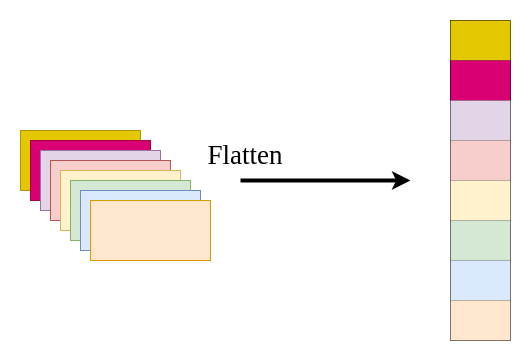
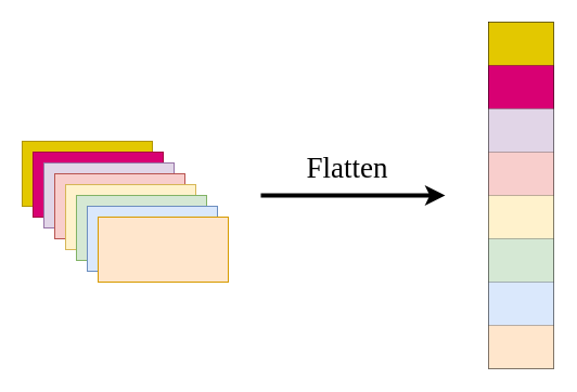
  <mxCell id="0" />
  <mxCell id="1" parent="0" />
  <mxCell id="2" value="" style="rounded=0;whiteSpace=wrap;html=1;fillColor=#e3c800;strokeColor=#B09500;fontColor=#ffffff;" vertex="1" parent="1"><mxGeometry x="20" y="130" width="120" height="60" as="geometry" /></mxCell>
  <mxCell id="3" value="" style="rounded=0;whiteSpace=wrap;html=1;fillColor=#d80073;strokeColor=#A50040;fontColor=#ffffff;" vertex="1" parent="1"><mxGeometry x="30" y="140" width="120" height="60" as="geometry" /></mxCell>
  <mxCell id="4" value="" style="rounded=0;whiteSpace=wrap;html=1;fillColor=#e1d5e7;strokeColor=#9673a6;" vertex="1" parent="1"><mxGeometry x="40" y="150" width="120" height="60" as="geometry" /></mxCell>
  <mxCell id="5" value="" style="rounded=0;whiteSpace=wrap;html=1;fillColor=#f8cecc;strokeColor=#b85450;" vertex="1" parent="1"><mxGeometry x="50" y="160" width="120" height="60" as="geometry" /></mxCell>
  <mxCell id="6" value="" style="rounded=0;whiteSpace=wrap;html=1;fillColor=#fff2cc;strokeColor=#d6b656;" vertex="1" parent="1"><mxGeometry x="60" y="170" width="120" height="60" as="geometry" /></mxCell>
  <mxCell id="7" value="" style="rounded=0;whiteSpace=wrap;html=1;fillColor=#d5e8d4;strokeColor=#82b366;" vertex="1" parent="1"><mxGeometry x="70" y="180" width="120" height="60" as="geometry" /></mxCell>
  <mxCell id="8" value="" style="rounded=0;whiteSpace=wrap;html=1;fillColor=#dae8fc;strokeColor=#6c8ebf;" vertex="1" parent="1"><mxGeometry x="80" y="190" width="120" height="60" as="geometry" /></mxCell>
  <mxCell id="9" value="" style="rounded=0;whiteSpace=wrap;html=1;fillColor=#ffe6cc;strokeColor=#d79b00;" vertex="1" parent="1"><mxGeometry x="90" y="200" width="120" height="60" as="geometry" /></mxCell>
  <mxCell id="10" value="" style="endArrow=classic;html=1;strokeWidth=4;" edge="1" parent="1"><mxGeometry width="50" height="50" relative="1" as="geometry"><mxPoint x="240" y="180" as="sourcePoint" /><mxPoint x="410" y="180" as="targetPoint" /></mxGeometry></mxCell>
  <mxCell id="11" value="" style="shape=table;html=1;whiteSpace=wrap;startSize=0;container=1;collapsible=0;childLayout=tableLayout;" vertex="1" parent="1"><mxGeometry x="450" y="20" width="60" height="320" as="geometry" /></mxCell>
  <mxCell id="12" style="shape=partialRectangle;html=1;whiteSpace=wrap;collapsible=0;dropTarget=0;pointerEvents=0;fillColor=none;top=0;left=0;bottom=0;right=0;points=[[0,0.5],[1,0.5]];portConstraint=eastwest;" vertex="1" parent="11"><mxGeometry width="60" height="40" as="geometry" /></mxCell>
  <mxCell id="13" style="shape=partialRectangle;html=1;whiteSpace=wrap;connectable=0;overflow=hidden;fillColor=#e3c800;top=0;left=0;bottom=0;right=0;strokeColor=#B09500;fontColor=#ffffff;" vertex="1" parent="12"><mxGeometry width="60" height="40" as="geometry" /></mxCell>
  <mxCell id="14" style="shape=partialRectangle;html=1;whiteSpace=wrap;collapsible=0;dropTarget=0;pointerEvents=0;fillColor=none;top=0;left=0;bottom=0;right=0;points=[[0,0.5],[1,0.5]];portConstraint=eastwest;" vertex="1" parent="11"><mxGeometry y="40" width="60" height="40" as="geometry" /></mxCell>
  <mxCell id="15" style="shape=partialRectangle;html=1;whiteSpace=wrap;connectable=0;overflow=hidden;fillColor=#d80073;top=0;left=0;bottom=0;right=0;strokeColor=#A50040;fontColor=#ffffff;" vertex="1" parent="14"><mxGeometry width="60" height="40" as="geometry" /></mxCell>
  <mxCell id="16" value="" style="shape=partialRectangle;html=1;whiteSpace=wrap;collapsible=0;dropTarget=0;pointerEvents=0;fillColor=none;top=0;left=0;bottom=0;right=0;points=[[0,0.5],[1,0.5]];portConstraint=eastwest;" vertex="1" parent="11"><mxGeometry y="80" width="60" height="40" as="geometry" /></mxCell>
  <mxCell id="17" value="" style="shape=partialRectangle;html=1;whiteSpace=wrap;connectable=0;overflow=hidden;fillColor=#e1d5e7;top=0;left=0;bottom=0;right=0;strokeColor=#9673a6;" vertex="1" parent="16"><mxGeometry width="60" height="40" as="geometry" /></mxCell>
  <mxCell id="18" value="" style="shape=partialRectangle;html=1;whiteSpace=wrap;collapsible=0;dropTarget=0;pointerEvents=0;fillColor=none;top=0;left=0;bottom=0;right=0;points=[[0,0.5],[1,0.5]];portConstraint=eastwest;" vertex="1" parent="11"><mxGeometry y="120" width="60" height="40" as="geometry" /></mxCell>
  <mxCell id="19" value="" style="shape=partialRectangle;html=1;whiteSpace=wrap;connectable=0;overflow=hidden;fillColor=#f8cecc;top=0;left=0;bottom=0;right=0;strokeColor=#b85450;" vertex="1" parent="18"><mxGeometry width="60" height="40" as="geometry" /></mxCell>
  <mxCell id="20" value="" style="shape=partialRectangle;html=1;whiteSpace=wrap;collapsible=0;dropTarget=0;pointerEvents=0;fillColor=none;top=0;left=0;bottom=0;right=0;points=[[0,0.5],[1,0.5]];portConstraint=eastwest;" vertex="1" parent="11"><mxGeometry y="160" width="60" height="40" as="geometry" /></mxCell>
  <mxCell id="21" value="" style="shape=partialRectangle;html=1;whiteSpace=wrap;connectable=0;overflow=hidden;fillColor=#fff2cc;top=0;left=0;bottom=0;right=0;strokeColor=#d6b656;" vertex="1" parent="20"><mxGeometry width="60" height="40" as="geometry" /></mxCell>
  <mxCell id="22" value="" style="shape=partialRectangle;html=1;whiteSpace=wrap;collapsible=0;dropTarget=0;pointerEvents=0;fillColor=none;top=0;left=0;bottom=0;right=0;points=[[0,0.5],[1,0.5]];portConstraint=eastwest;" vertex="1" parent="11"><mxGeometry y="200" width="60" height="40" as="geometry" /></mxCell>
  <mxCell id="23" value="" style="shape=partialRectangle;html=1;whiteSpace=wrap;connectable=0;overflow=hidden;fillColor=#d5e8d4;top=0;left=0;bottom=0;right=0;strokeColor=#82b366;" vertex="1" parent="22"><mxGeometry width="60" height="40" as="geometry" /></mxCell>
  <mxCell id="24" value="" style="shape=partialRectangle;html=1;whiteSpace=wrap;collapsible=0;dropTarget=0;pointerEvents=0;fillColor=none;top=0;left=0;bottom=0;right=0;points=[[0,0.5],[1,0.5]];portConstraint=eastwest;" vertex="1" parent="11"><mxGeometry y="240" width="60" height="40" as="geometry" /></mxCell>
  <mxCell id="25" value="" style="shape=partialRectangle;html=1;whiteSpace=wrap;connectable=0;overflow=hidden;fillColor=#dae8fc;top=0;left=0;bottom=0;right=0;strokeColor=#6c8ebf;" vertex="1" parent="24"><mxGeometry width="60" height="40" as="geometry" /></mxCell>
  <mxCell id="26" value="" style="shape=partialRectangle;html=1;whiteSpace=wrap;collapsible=0;dropTarget=0;pointerEvents=0;fillColor=none;top=0;left=0;bottom=0;right=0;points=[[0,0.5],[1,0.5]];portConstraint=eastwest;" vertex="1" parent="11"><mxGeometry y="280" width="60" height="40" as="geometry" /></mxCell>
  <mxCell id="27" value="" style="shape=partialRectangle;html=1;whiteSpace=wrap;connectable=0;overflow=hidden;fillColor=#ffe6cc;top=0;left=0;bottom=0;right=0;strokeColor=#d79b00;" vertex="1" parent="26"><mxGeometry width="60" height="40" as="geometry" /></mxCell>
- <mxCell id="28" value="&lt;font face=&quot;Iwona&quot; style=&quot;font-size: 27px&quot;&gt;Flatten&lt;/font&gt;" style="text;html=1;strokeColor=none;fillColor=none;align=center;verticalAlign=middle;whiteSpace=wrap;rounded=0;" vertex="1" parent="1"><mxGeometry x="195" y="140" width="100" height="30" as="geometry" /></mxCell>
+ <mxCell id="28" value="&lt;font face=&quot;Iwona&quot; style=&quot;font-size: 27px&quot;&gt;Flatten&lt;/font&gt;" style="text;html=1;strokeColor=none;fillColor=none;align=center;verticalAlign=middle;whiteSpace=wrap;rounded=0;" vertex="1" parent="1"><mxGeometry x="270" y="140" width="100" height="30" as="geometry" /></mxCell>
